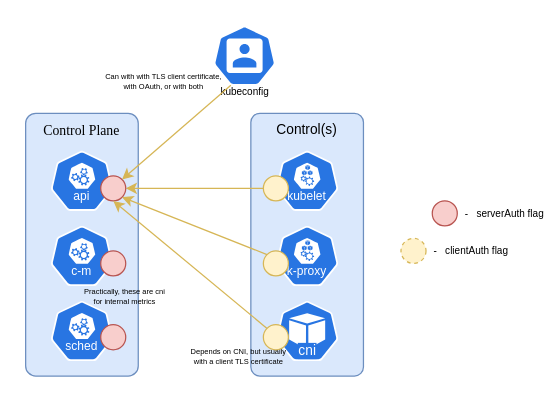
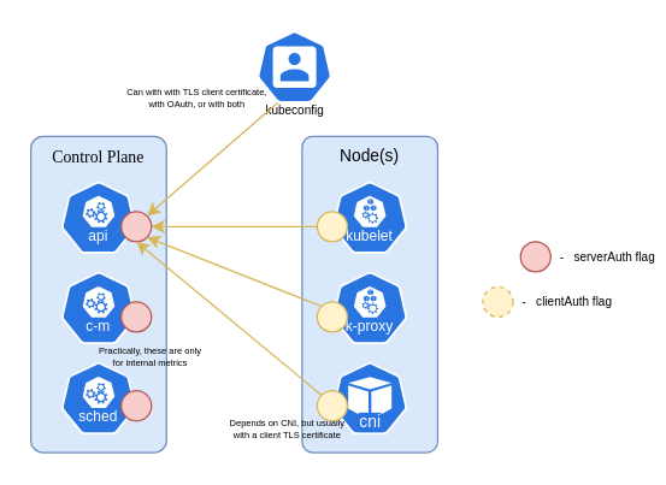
  <mxCell id="0" />
  <mxCell id="1" parent="0" />
  <mxCell id="2" value="" style="rounded=0;whiteSpace=wrap;html=1;strokeColor=none;" vertex="1" parent="1"><mxGeometry x="30" y="226" width="105" height="22" as="geometry" /></mxCell>
  <mxCell id="3" value="" style="rounded=0;whiteSpace=wrap;html=1;strokeColor=none;" vertex="1" parent="1"><mxGeometry x="80" y="56" width="140" height="22" as="geometry" /></mxCell>
  <mxCell id="4" value="c" style="rounded=0;whiteSpace=wrap;html=1;strokeColor=none;" vertex="1" parent="1"><mxGeometry x="151" y="275" width="110" height="22" as="geometry" /></mxCell>
  <mxCell id="5" value="" style="rounded=0;whiteSpace=wrap;html=1;strokeColor=none;" vertex="1" parent="1"><mxGeometry x="310" y="155" width="110" height="60" as="geometry" /></mxCell>
  <mxCell id="6" value="&lt;font style=&quot;font-size: 11px;&quot;&gt;Control Plane&lt;/font&gt;" style="rounded=1;whiteSpace=wrap;html=1;fillColor=#dae8fc;strokeColor=#6c8ebf;verticalAlign=top;fontFamily=Verdana;arcSize=9;" parent="1" vertex="1"><mxGeometry x="20" y="90" width="90" height="210" as="geometry" /></mxCell>
- <mxCell id="7" value="Control(s)" style="rounded=1;whiteSpace=wrap;html=1;fillColor=#dae8fc;strokeColor=#6c8ebf;verticalAlign=top;arcSize=8;fontSize=11;" parent="1" vertex="1"><mxGeometry x="200" y="90" width="90" height="210" as="geometry" /></mxCell>
+ <mxCell id="7" value="Node(s)" style="rounded=1;whiteSpace=wrap;html=1;fillColor=#dae8fc;strokeColor=#6c8ebf;verticalAlign=top;arcSize=8;fontSize=11;" parent="1" vertex="1"><mxGeometry x="200" y="90" width="90" height="210" as="geometry" /></mxCell>
  <mxCell id="8" value="cni" style="aspect=fixed;sketch=0;html=1;dashed=0;whitespace=wrap;verticalLabelPosition=middle;verticalAlign=bottom;fillColor=#2875E2;strokeColor=#ffffff;points=[[0.005,0.63,0],[0.1,0.2,0],[0.9,0.2,0],[0.5,0,0],[0.995,0.63,0],[0.72,0.99,0],[0.5,1,0],[0.28,0.99,0]];shape=mxgraph.kubernetes.icon2;prIcon=pod;rounded=1;labelPosition=center;align=center;fontSize=11;fontColor=#FFFFFF;labelBackgroundColor=#2875E2;spacingBottom=-1;" parent="1" vertex="1"><mxGeometry x="220" y="240" width="50" height="48" as="geometry" /></mxCell>
  <mxCell id="9" value="" style="aspect=fixed;sketch=0;html=1;dashed=0;whitespace=wrap;verticalLabelPosition=bottom;verticalAlign=top;fillColor=#2875E2;strokeColor=#ffffff;points=[[0.005,0.63,0],[0.1,0.2,0],[0.9,0.2,0],[0.5,0,0],[0.995,0.63,0],[0.72,0.99,0],[0.5,1,0],[0.28,0.99,0]];shape=mxgraph.kubernetes.icon2;kubernetesLabel=1;prIcon=kubelet;rounded=1;" parent="1" vertex="1"><mxGeometry x="220" y="120" width="50" height="48" as="geometry" /></mxCell>
  <mxCell id="10" value="" style="aspect=fixed;sketch=0;html=1;dashed=0;whitespace=wrap;verticalLabelPosition=bottom;verticalAlign=top;fillColor=#2875E2;strokeColor=#ffffff;points=[[0.005,0.63,0],[0.1,0.2,0],[0.9,0.2,0],[0.5,0,0],[0.995,0.63,0],[0.72,0.99,0],[0.5,1,0],[0.28,0.99,0]];shape=mxgraph.kubernetes.icon2;kubernetesLabel=1;prIcon=k_proxy;rounded=1;" parent="1" vertex="1"><mxGeometry x="220" y="180" width="50" height="48" as="geometry" /></mxCell>
  <mxCell id="11" value="" style="aspect=fixed;sketch=0;html=1;dashed=0;whitespace=wrap;verticalLabelPosition=bottom;verticalAlign=top;fillColor=#2875E2;strokeColor=#ffffff;points=[[0.005,0.63,0],[0.1,0.2,0],[0.9,0.2,0],[0.5,0,0],[0.995,0.63,0],[0.72,0.99,0],[0.5,1,0],[0.28,0.99,0]];shape=mxgraph.kubernetes.icon2;kubernetesLabel=1;prIcon=api;rounded=1;" parent="1" vertex="1"><mxGeometry x="40" y="120" width="50" height="48" as="geometry" /></mxCell>
  <mxCell id="12" value="" style="aspect=fixed;sketch=0;html=1;dashed=0;whitespace=wrap;verticalLabelPosition=bottom;verticalAlign=top;fillColor=#2875E2;strokeColor=#ffffff;points=[[0.005,0.63,0],[0.1,0.2,0],[0.9,0.2,0],[0.5,0,0],[0.995,0.63,0],[0.72,0.99,0],[0.5,1,0],[0.28,0.99,0]];shape=mxgraph.kubernetes.icon2;kubernetesLabel=1;prIcon=c_m;rounded=1;" parent="1" vertex="1"><mxGeometry x="40" y="180" width="50" height="48" as="geometry" /></mxCell>
  <mxCell id="13" value="" style="aspect=fixed;sketch=0;html=1;dashed=0;whitespace=wrap;verticalLabelPosition=bottom;verticalAlign=top;fillColor=#2875E2;strokeColor=#ffffff;points=[[0.005,0.63,0],[0.1,0.2,0],[0.9,0.2,0],[0.5,0,0],[0.995,0.63,0],[0.72,0.99,0],[0.5,1,0],[0.28,0.99,0]];shape=mxgraph.kubernetes.icon2;kubernetesLabel=1;prIcon=sched;rounded=1;" parent="1" vertex="1"><mxGeometry x="40" y="240" width="50" height="48" as="geometry" /></mxCell>
  <mxCell id="14" value="Depends on CNI, but usually&lt;div&gt;with a client TLS certificate&lt;/div&gt;" style="text;html=1;align=center;verticalAlign=middle;resizable=0;points=[];autosize=1;strokeColor=none;fillColor=none;fontSize=6;" vertex="1" parent="1"><mxGeometry x="140" y="270" width="100" height="30" as="geometry" /></mxCell>
  <mxCell id="15" value="" style="endArrow=classic;html=1;rounded=0;exitX=0;exitY=0.5;exitDx=0;exitDy=0;entryX=1;entryY=0.5;entryDx=0;entryDy=0;fillColor=#fff2cc;strokeColor=#d6b656;" edge="1" parent="1" source="20" target="16"><mxGeometry width="50" height="50" relative="1" as="geometry"><mxPoint x="160" y="120" as="sourcePoint" /><mxPoint x="150" y="80" as="targetPoint" /></mxGeometry></mxCell>
  <mxCell id="16" value="" style="ellipse;whiteSpace=wrap;html=1;aspect=fixed;fontSize=8;fillColor=#f8cecc;strokeColor=#b85450;" vertex="1" parent="1"><mxGeometry x="80" y="140" width="20" height="20" as="geometry" /></mxCell>
  <mxCell id="17" value="&amp;nbsp; -&amp;nbsp; &amp;nbsp;serverAuth flag" style="ellipse;html=1;aspect=fixed;fontSize=8;fillColor=#f8cecc;strokeColor=#b85450;labelPosition=right;verticalLabelPosition=middle;align=left;verticalAlign=middle;" vertex="1" parent="1"><mxGeometry x="345" y="160" width="20" height="20" as="geometry" /></mxCell>
  <mxCell id="18" value="" style="ellipse;whiteSpace=wrap;html=1;aspect=fixed;fontSize=8;fillColor=#f8cecc;strokeColor=#b85450;" vertex="1" parent="1"><mxGeometry x="80" y="200" width="20" height="20" as="geometry" /></mxCell>
  <mxCell id="19" value="" style="ellipse;whiteSpace=wrap;html=1;aspect=fixed;fontSize=8;fillColor=#f8cecc;strokeColor=#b85450;" vertex="1" parent="1"><mxGeometry x="80" y="259" width="20" height="20" as="geometry" /></mxCell>
  <mxCell id="20" value="" style="ellipse;whiteSpace=wrap;html=1;aspect=fixed;fontSize=8;fillColor=#fff2cc;strokeColor=#d6b656;" vertex="1" parent="1"><mxGeometry x="210" y="140" width="20" height="20" as="geometry" /></mxCell>
  <mxCell id="21" value="" style="ellipse;whiteSpace=wrap;html=1;aspect=fixed;fontSize=8;fillColor=#fff2cc;strokeColor=#d6b656;" vertex="1" parent="1"><mxGeometry x="210" y="200" width="20" height="20" as="geometry" /></mxCell>
  <mxCell id="22" value="kubeconfig" style="aspect=fixed;sketch=0;html=1;dashed=0;whitespace=wrap;verticalLabelPosition=bottom;verticalAlign=top;fillColor=#2875E2;strokeColor=#ffffff;points=[[0.005,0.63,0],[0.1,0.2,0],[0.9,0.2,0],[0.5,0,0],[0.995,0.63,0],[0.72,0.99,0],[0.5,1,0],[0.28,0.99,0]];shape=mxgraph.kubernetes.icon2;prIcon=user;fontSize=8;spacingBottom=0;spacingTop=-6;" vertex="1" parent="1"><mxGeometry x="170" y="20" width="50" height="48" as="geometry" /></mxCell>
  <mxCell id="23" value="" style="ellipse;whiteSpace=wrap;html=1;aspect=fixed;fontSize=8;fillColor=#fff2cc;strokeColor=#d6b656;" vertex="1" parent="1"><mxGeometry x="210" y="259" width="20" height="20" as="geometry" /></mxCell>
  <mxCell id="24" value="&amp;nbsp; -&amp;nbsp; &amp;nbsp;clientAuth flag" style="ellipse;html=1;aspect=fixed;fontSize=8;fillColor=#fff2cc;strokeColor=#d6b656;labelPosition=right;verticalLabelPosition=middle;align=left;verticalAlign=middle;dashed=1;" vertex="1" parent="1"><mxGeometry x="320" y="190" width="20" height="20" as="geometry" /></mxCell>
  <mxCell id="25" value="" style="endArrow=classic;html=1;rounded=0;exitX=0;exitY=0;exitDx=0;exitDy=0;entryX=1;entryY=1;entryDx=0;entryDy=0;fillColor=#fff2cc;strokeColor=#d6b656;" edge="1" parent="1" source="21" target="16"><mxGeometry width="50" height="50" relative="1" as="geometry"><mxPoint x="320" y="160" as="sourcePoint" /><mxPoint x="210" y="160" as="targetPoint" /></mxGeometry></mxCell>
  <mxCell id="26" value="" style="endArrow=classic;html=1;rounded=0;exitX=0;exitY=0;exitDx=0;exitDy=0;entryX=0.5;entryY=1;entryDx=0;entryDy=0;fillColor=#fff2cc;strokeColor=#d6b656;" edge="1" parent="1" source="23" target="16"><mxGeometry width="50" height="50" relative="1" as="geometry"><mxPoint x="326" y="246" as="sourcePoint" /><mxPoint x="210" y="200" as="targetPoint" /></mxGeometry></mxCell>
  <mxCell id="27" value="" style="endArrow=classic;html=1;rounded=0;entryX=1;entryY=0;entryDx=0;entryDy=0;fillColor=#fff2cc;strokeColor=#d6b656;exitX=0.28;exitY=0.99;exitDx=0;exitDy=0;exitPerimeter=0;" edge="1" parent="1" source="22" target="16"><mxGeometry width="50" height="50" relative="1" as="geometry"><mxPoint x="160" y="90" as="sourcePoint" /><mxPoint x="160" y="160" as="targetPoint" /></mxGeometry></mxCell>
  <mxCell id="28" value="Can with with TLS client certificate,&lt;div&gt;with OAuth, or with both&lt;/div&gt;" style="text;html=1;align=center;verticalAlign=middle;resizable=0;points=[];autosize=1;strokeColor=none;fillColor=none;fontSize=6;" vertex="1" parent="1"><mxGeometry x="70" y="50" width="120" height="30" as="geometry" /></mxCell>
- <mxCell id="29" value="Practically, these are cni&lt;div&gt;for internal metrics&lt;/div&gt;" style="text;html=1;align=center;verticalAlign=middle;resizable=0;points=[];autosize=1;strokeColor=none;fillColor=none;fontSize=6;" vertex="1" parent="1"><mxGeometry x="54" y="222" width="90" height="30" as="geometry" /></mxCell>
+ <mxCell id="29" value="Practically, these are only&lt;div&gt;for internal metrics&lt;/div&gt;" style="text;html=1;align=center;verticalAlign=middle;resizable=0;points=[];autosize=1;strokeColor=none;fillColor=none;fontSize=6;" vertex="1" parent="1"><mxGeometry x="54" y="222" width="90" height="30" as="geometry" /></mxCell>
